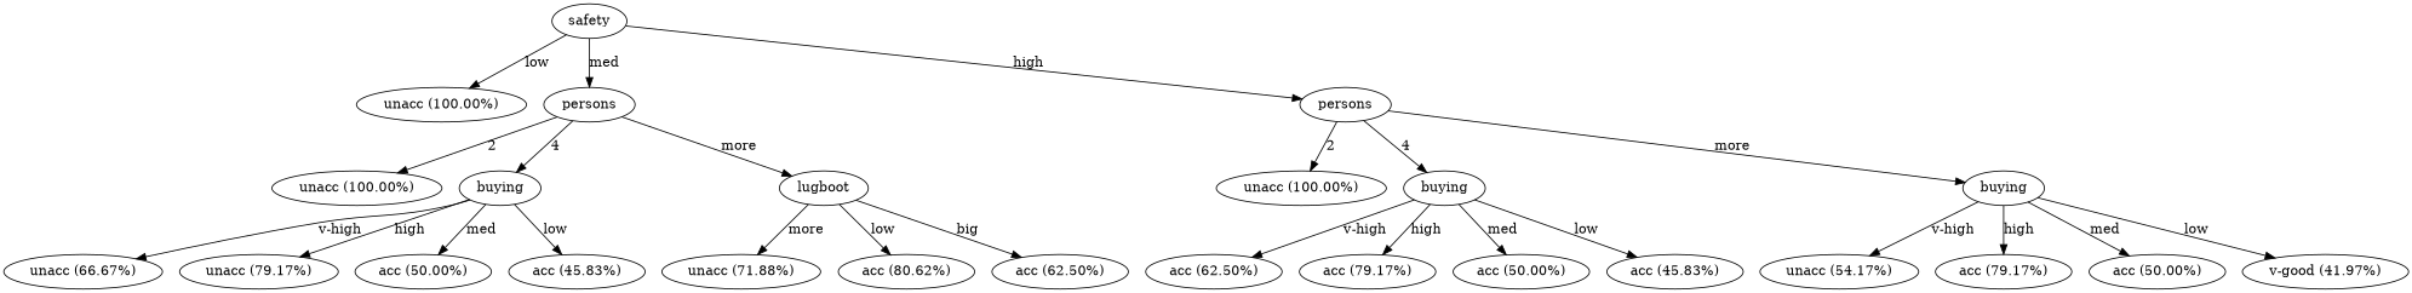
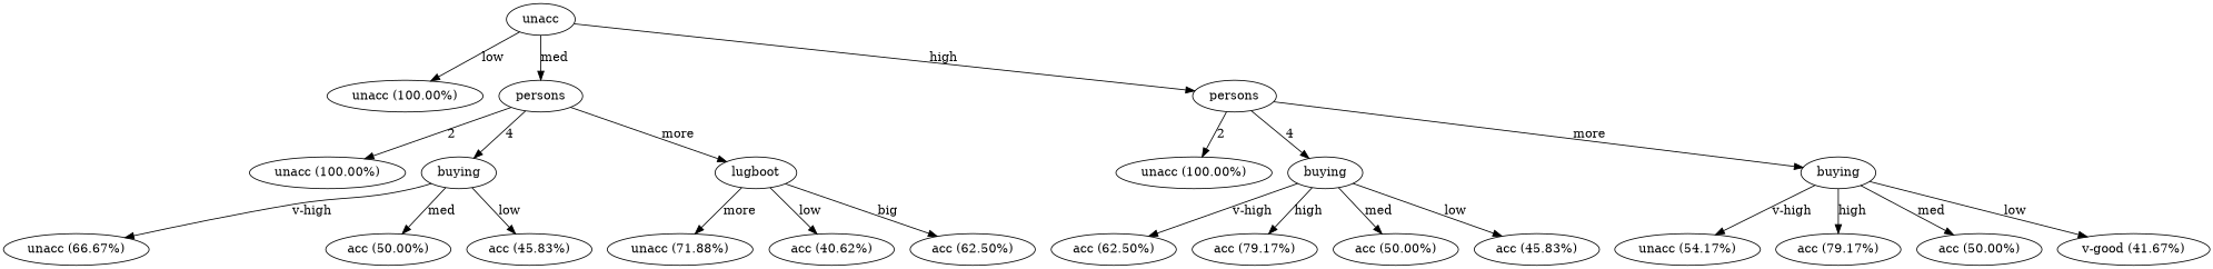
  digraph {
    node [shape=oval]
-   n1 [label=safety]
+   n1 [label=unacc]
    n2 [label="unacc (100.00%)"]
    n3 [label=persons]
    n4 [label=persons]
    n5 [label="unacc (100.00%)"]
    n6 [label=buying]
    n7 [label=lugboot]
    n8 [label="unacc (100.00%)"]
    n9 [label=buying]
    n10 [label=buying]
    n11 [label="unacc (66.67%)"]
-   n12 [label="unacc (79.17%)"]
    n13 [label="acc (50.00%)"]
    n14 [label="acc (45.83%)"]
    n15 [label="unacc (71.88%)"]
-   n16 [label="acc (80.62%)"]
+   n16 [label="acc (40.62%)"]
    n17 [label="acc (62.50%)"]
    n18 [label="acc (62.50%)"]
    n19 [label="acc (79.17%)"]
    n20 [label="acc (50.00%)"]
    n21 [label="acc (45.83%)"]
    n22 [label="unacc (54.17%)"]
    n23 [label="acc (79.17%)"]
    n24 [label="acc (50.00%)"]
-   n25 [label="v-good (41.97%)"]
+   n25 [label="v-good (41.67%)"]
    n1 -> n2 [label=low]
    n1 -> n3 [label=med]
    n1 -> n4 [label=high]
    n3 -> n5 [label=2]
    n3 -> n6 [label=4]
    n3 -> n7 [label=more]
    n4 -> n8 [label=2]
    n4 -> n9 [label=4]
    n4 -> n10 [label=more]
    n6 -> n11 [label="v-high"]
-   n6 -> n12 [label=high]
    n6 -> n13 [label=med]
    n6 -> n14 [label=low]
    n7 -> n15 [label=more]
    n7 -> n16 [label=low]
    n7 -> n17 [label=big]
    n9 -> n18 [label="v-high"]
    n9 -> n19 [label=high]
    n9 -> n20 [label=med]
    n9 -> n21 [label=low]
    n10 -> n22 [label="v-high"]
    n10 -> n23 [label=high]
    n10 -> n24 [label=med]
    n10 -> n25 [label=low]
  }
